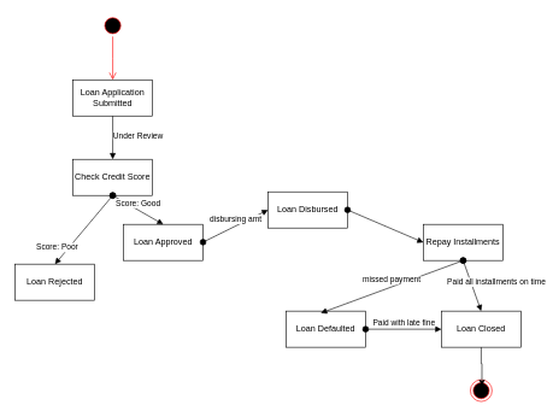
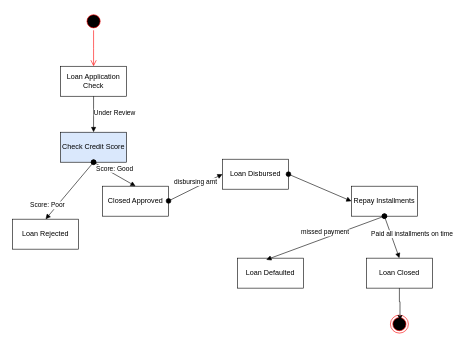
  <mxCell id="0" />
  <mxCell id="1" parent="0" />
  <mxCell id="2" value="" style="ellipse;html=1;shape=startState;fillColor=#000000;strokeColor=#ff0000;" vertex="1" parent="1"><mxGeometry x="140" y="20" width="30" height="30" as="geometry" /></mxCell>
  <mxCell id="3" value="" style="edgeStyle=orthogonalEdgeStyle;html=1;verticalAlign=bottom;endArrow=open;endSize=8;strokeColor=#ff0000;rounded=0;" edge="1" source="2" parent="1"><mxGeometry relative="1" as="geometry"><mxPoint x="155" y="110" as="targetPoint" /></mxGeometry></mxCell>
- <mxCell id="4" value="Loan Application Submitted" style="html=1;whiteSpace=wrap;" vertex="1" parent="1"><mxGeometry x="100" y="110" width="110" height="50" as="geometry" /></mxCell>
- <mxCell id="5" value="Check Credit Score" style="html=1;whiteSpace=wrap;" vertex="1" parent="1"><mxGeometry x="100" y="220" width="110" height="50" as="geometry" /></mxCell>
+ <mxCell id="4" value="Loan Application Check" style="html=1;whiteSpace=wrap;" vertex="1" parent="1"><mxGeometry x="100" y="110" width="110" height="50" as="geometry" /></mxCell>
+ <mxCell id="5" value="Check Credit Score" style="html=1;whiteSpace=wrap;fillColor=#dae8fc;" vertex="1" parent="1"><mxGeometry x="100" y="220" width="110" height="50" as="geometry" /></mxCell>
  <mxCell id="6" value="Under Review" style="html=1;verticalAlign=bottom;endArrow=block;curved=0;rounded=0;exitX=0.5;exitY=1;exitDx=0;exitDy=0;entryX=0.5;entryY=0;entryDx=0;entryDy=0;" edge="1" parent="1" source="4" target="5"><mxGeometry x="0.2" y="35" width="80" relative="1" as="geometry"><mxPoint x="190" y="182" as="sourcePoint" /><mxPoint x="230" y="240" as="targetPoint" /><Array as="points"><mxPoint x="155" y="190" /></Array><mxPoint as="offset" /></mxGeometry></mxCell>
- <mxCell id="7" value="Loan Approved" style="html=1;whiteSpace=wrap;" vertex="1" parent="1"><mxGeometry x="170" y="310" width="110" height="50" as="geometry" /></mxCell>
+ <mxCell id="7" value="Closed Approved" style="html=1;whiteSpace=wrap;" vertex="1" parent="1"><mxGeometry x="170" y="310" width="110" height="50" as="geometry" /></mxCell>
  <mxCell id="8" value="Loan Rejected" style="html=1;whiteSpace=wrap;" vertex="1" parent="1"><mxGeometry x="20" y="365" width="110" height="50" as="geometry" /></mxCell>
  <mxCell id="9" value="Loan Defaulted" style="html=1;whiteSpace=wrap;" vertex="1" parent="1"><mxGeometry x="395" y="430" width="110" height="50" as="geometry" /></mxCell>
  <mxCell id="10" value="Loan Disbursed" style="html=1;whiteSpace=wrap;" vertex="1" parent="1"><mxGeometry x="370" y="265" width="110" height="50" as="geometry" /></mxCell>
  <mxCell id="11" value="Repay Installments" style="html=1;whiteSpace=wrap;" vertex="1" parent="1"><mxGeometry x="585" y="310" width="110" height="50" as="geometry" /></mxCell>
  <mxCell id="12" value="Score: Poor" style="html=1;verticalAlign=bottom;startArrow=oval;startFill=1;endArrow=block;startSize=8;curved=0;rounded=0;exitX=0.5;exitY=1;exitDx=0;exitDy=0;entryX=0.5;entryY=0;entryDx=0;entryDy=0;" edge="1" parent="1" source="5" target="8"><mxGeometry x="0.8" y="-7" width="60" relative="1" as="geometry"><mxPoint x="290" y="240" as="sourcePoint" /><mxPoint x="350" y="240" as="targetPoint" /><mxPoint as="offset" /></mxGeometry></mxCell>
  <mxCell id="13" value="Score: Good" style="html=1;verticalAlign=bottom;startArrow=oval;startFill=1;endArrow=block;startSize=8;curved=0;rounded=0;entryX=0.5;entryY=0;entryDx=0;entryDy=0;exitX=0.5;exitY=1;exitDx=0;exitDy=0;" edge="1" parent="1" source="5" target="7"><mxGeometry width="60" relative="1" as="geometry"><mxPoint x="160" y="270" as="sourcePoint" /><mxPoint x="350" y="240" as="targetPoint" /></mxGeometry></mxCell>
  <mxCell id="14" value="disbursing amt" style="html=1;verticalAlign=bottom;startArrow=oval;startFill=1;endArrow=block;startSize=8;curved=0;rounded=0;entryX=0;entryY=0.5;entryDx=0;entryDy=0;" edge="1" parent="1" target="10"><mxGeometry width="60" relative="1" as="geometry"><mxPoint x="280" y="334.58" as="sourcePoint" /><mxPoint x="340" y="334.58" as="targetPoint" /></mxGeometry></mxCell>
  <mxCell id="15" value="" style="html=1;verticalAlign=bottom;startArrow=oval;startFill=1;endArrow=block;startSize=8;curved=0;rounded=0;exitX=1;exitY=0.5;exitDx=0;exitDy=0;entryX=0;entryY=0.5;entryDx=0;entryDy=0;" edge="1" parent="1" source="10" target="11"><mxGeometry x="0.143" y="-25" width="60" relative="1" as="geometry"><mxPoint x="480" y="300" as="sourcePoint" /><mxPoint x="540" y="300" as="targetPoint" /><mxPoint as="offset" /></mxGeometry></mxCell>
  <mxCell id="16" value="Loan Closed" style="html=1;whiteSpace=wrap;" vertex="1" parent="1"><mxGeometry x="610" y="430" width="110" height="50" as="geometry" /></mxCell>
  <mxCell id="17" value="missed payment" style="html=1;verticalAlign=bottom;startArrow=oval;startFill=1;endArrow=block;startSize=8;curved=0;rounded=0;exitX=0.5;exitY=1;exitDx=0;exitDy=0;entryX=0.436;entryY=0.053;entryDx=0;entryDy=0;entryPerimeter=0;" edge="1" parent="1" source="11" target="9"><mxGeometry width="60" relative="1" as="geometry"><mxPoint x="530" y="390" as="sourcePoint" /><mxPoint x="590" y="390" as="targetPoint" /></mxGeometry></mxCell>
  <mxCell id="18" value="Paid all installments on time" style="html=1;verticalAlign=bottom;startArrow=oval;startFill=1;endArrow=block;startSize=8;curved=0;rounded=0;exitX=0.5;exitY=1;exitDx=0;exitDy=0;entryX=0.5;entryY=0;entryDx=0;entryDy=0;" edge="1" parent="1" source="11" target="16"><mxGeometry x="0.412" y="30" width="60" relative="1" as="geometry"><mxPoint x="610" y="370" as="sourcePoint" /><mxPoint x="670" y="370" as="targetPoint" /><mxPoint as="offset" /></mxGeometry></mxCell>
- <mxCell id="19" value="Paid with late fine" style="html=1;verticalAlign=bottom;startArrow=oval;startFill=1;endArrow=block;startSize=8;curved=0;rounded=0;exitX=1;exitY=0.5;exitDx=0;exitDy=0;entryX=0;entryY=0.5;entryDx=0;entryDy=0;" edge="1" parent="1" source="9" target="16"><mxGeometry width="60" relative="1" as="geometry"><mxPoint x="290" y="360" as="sourcePoint" /><mxPoint x="350" y="360" as="targetPoint" /></mxGeometry></mxCell>
  <mxCell id="20" value="" style="ellipse;html=1;shape=endState;fillColor=#000000;strokeColor=#ff0000;" vertex="1" parent="1"><mxGeometry x="650" y="525" width="30" height="30" as="geometry" /></mxCell>
  <mxCell id="21" style="edgeStyle=orthogonalEdgeStyle;rounded=0;orthogonalLoop=1;jettySize=auto;html=1;exitX=0.5;exitY=1;exitDx=0;exitDy=0;entryX=0.533;entryY=0.278;entryDx=0;entryDy=0;entryPerimeter=0;" edge="1" parent="1" source="16" target="20"><mxGeometry relative="1" as="geometry" /></mxCell>
